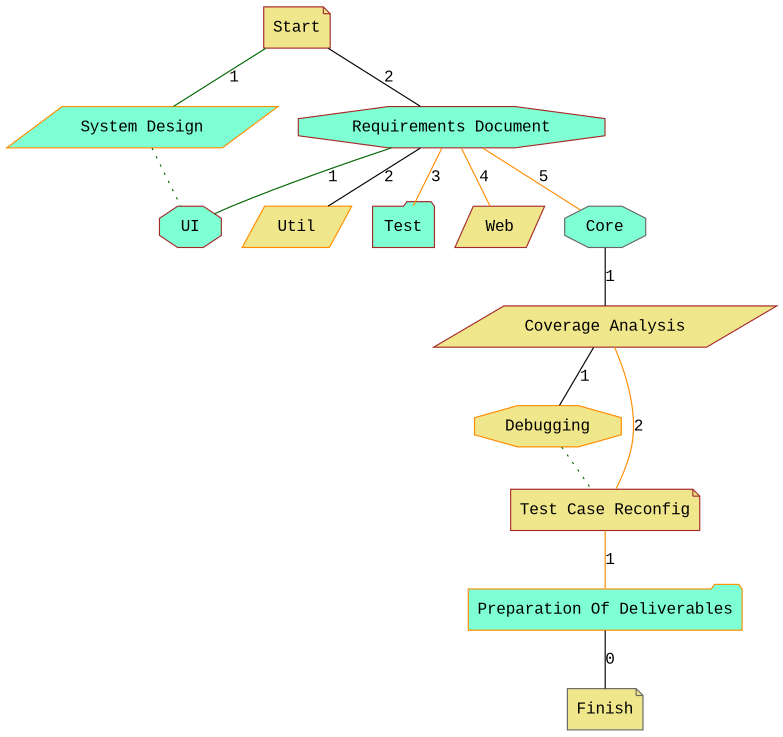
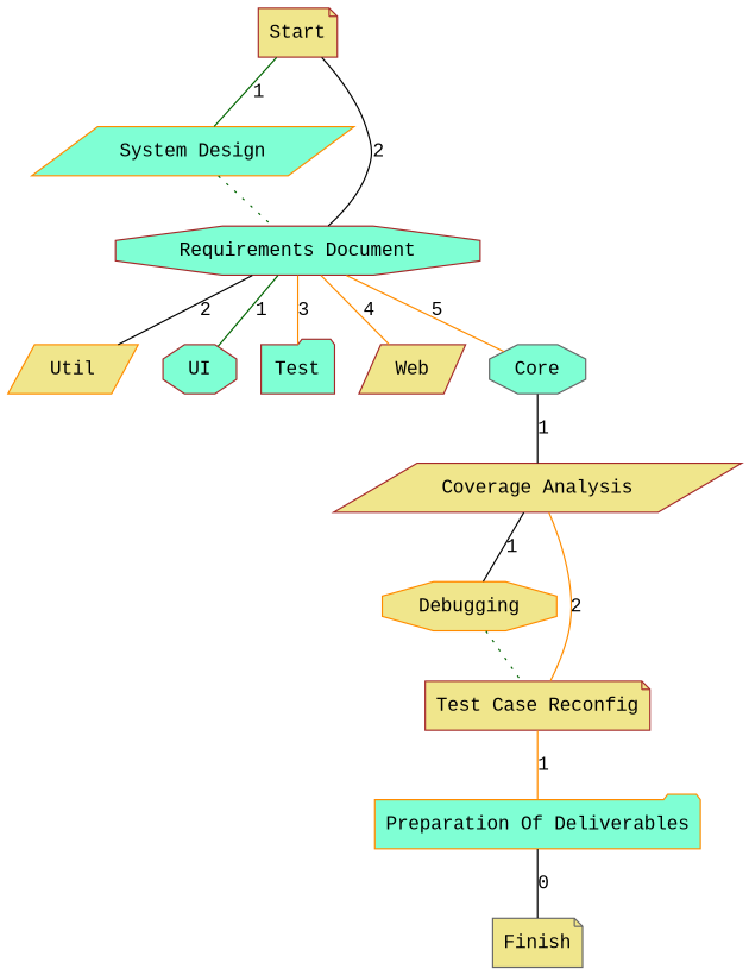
  graph {
    fontname="Liberation Mono"
    node [color=brown fillcolor=khaki fontname="Liberation Mono" shape=parallelogram style=filled]
    edge [color=black fontname="Liberation Mono"]
    Start [shape=note]
    "System Design" [color=darkorange fillcolor=aquamarine]
    "Requirements Document" [fillcolor=aquamarine shape=octagon]
    Util [color=darkorange]
    UI [fillcolor=aquamarine shape=octagon]
    Test [fillcolor=aquamarine shape=folder]
    Web
    Core [color=gray40 fillcolor=aquamarine shape=octagon]
    "Coverage Analysis"
    Debugging [color=darkorange shape=octagon]
    "Test Case Reconfig" [shape=note]
    "Preparation Of Deliverables" [color=darkorange fillcolor=aquamarine shape=folder]
    Finish [color=gray40 shape=note]
    Start -- "System Design" [color=darkgreen label=1]
    Start -- "Requirements Document" [label=2]
-   "System Design" -- UI [color=darkgreen style=dotted]
+   "System Design" -- "Requirements Document" [color=darkgreen style=dotted]
    "Requirements Document" -- Util [label=2]
    "Requirements Document" -- UI [color=darkgreen label=1]
    "Requirements Document" -- Test [color=darkorange label=3]
    "Requirements Document" -- Web [color=darkorange label=4]
    "Requirements Document" -- Core [color=darkorange label=5]
    Core -- "Coverage Analysis" [label=1]
    "Coverage Analysis" -- Debugging [label=1]
    "Coverage Analysis" -- "Test Case Reconfig" [color=darkorange label=2]
    Debugging -- "Test Case Reconfig" [color=darkgreen style=dotted]
    "Test Case Reconfig" -- "Preparation Of Deliverables" [color=darkorange label=1]
    "Preparation Of Deliverables" -- Finish [label=0]
  }
